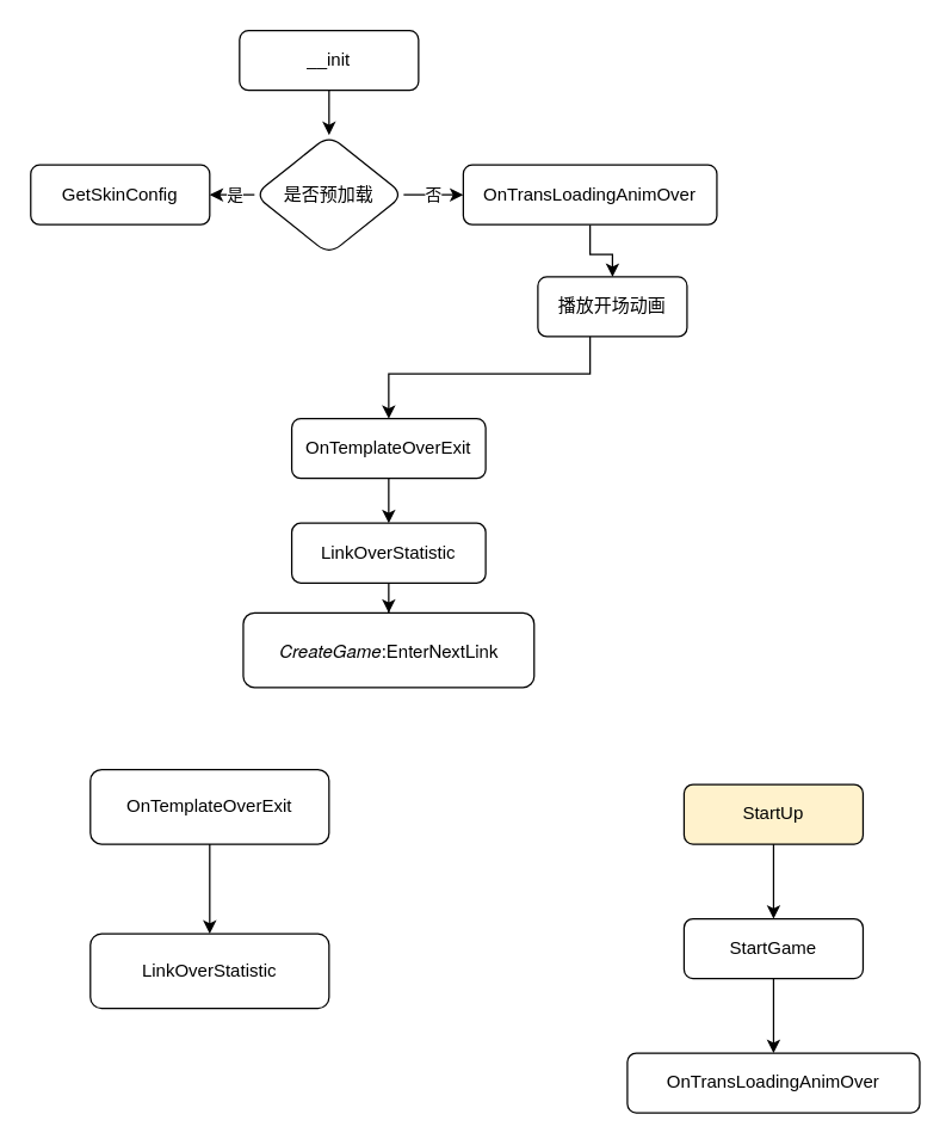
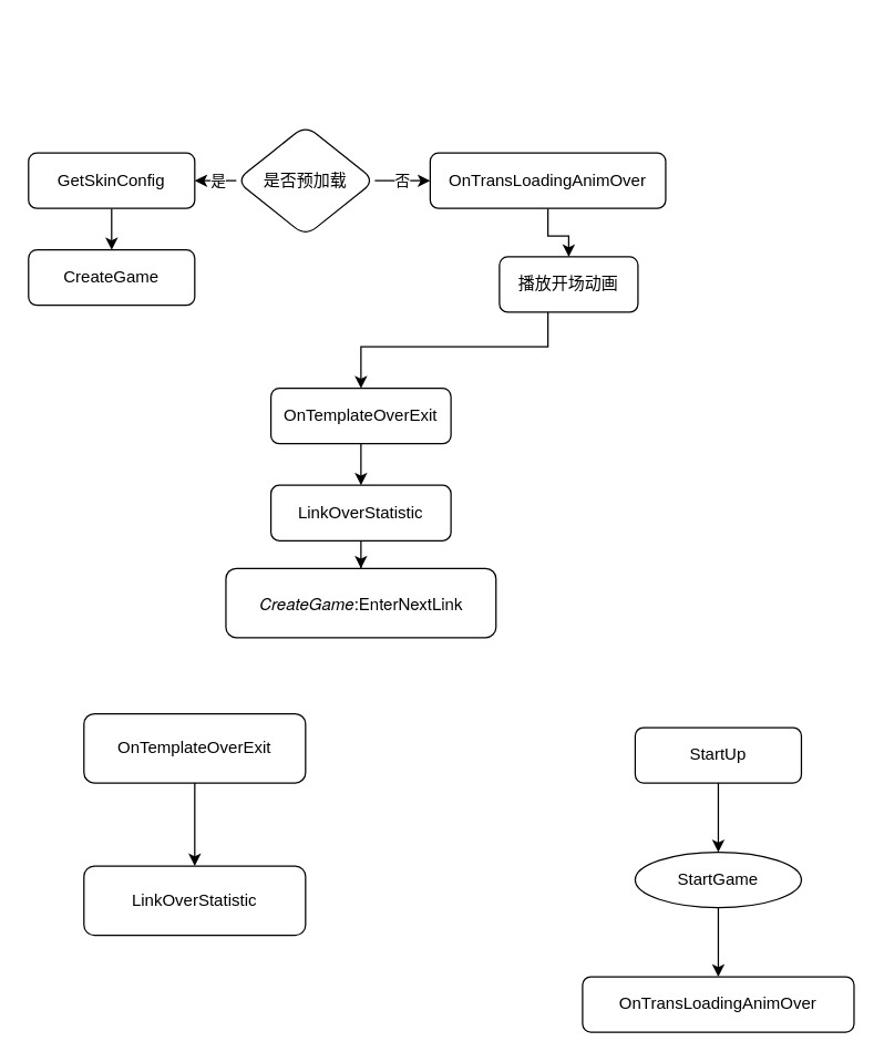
  <mxCell id="0" />
  <mxCell id="1" parent="0" />
- <mxCell id="2" value="" style="edgeStyle=orthogonalEdgeStyle;rounded=0;orthogonalLoop=1;jettySize=auto;html=1;fontColor=#000000;" edge="1" parent="1" source="3" target="18"><mxGeometry relative="1" as="geometry" /></mxCell>
- <mxCell id="3" value="__init" style="rounded=1;whiteSpace=wrap;html=1;fontSize=12;glass=0;strokeWidth=1;shadow=0;" parent="1" vertex="1"><mxGeometry x="160" y="20" width="120" height="40" as="geometry" /></mxCell>
+ <mxCell id="4" value="" style="edgeStyle=orthogonalEdgeStyle;rounded=0;orthogonalLoop=1;jettySize=auto;html=1;" edge="1" parent="1" source="5" target="6"><mxGeometry relative="1" as="geometry" /></mxCell>
  <mxCell id="5" value="GetSkinConfig" style="rounded=1;whiteSpace=wrap;html=1;fontSize=12;glass=0;strokeWidth=1;shadow=0;" vertex="1" parent="1"><mxGeometry x="20" y="110" width="120" height="40" as="geometry" /></mxCell>
+ <mxCell id="6" value="CreateGame&lt;br&gt;" style="rounded=1;whiteSpace=wrap;html=1;fontSize=12;glass=0;strokeWidth=1;shadow=0;" vertex="1" parent="1"><mxGeometry x="20" y="180" width="120" height="40" as="geometry" /></mxCell>
  <mxCell id="7" value="" style="edgeStyle=orthogonalEdgeStyle;rounded=0;orthogonalLoop=1;jettySize=auto;html=1;" edge="1" parent="1" source="8" target="10"><mxGeometry relative="1" as="geometry" /></mxCell>
- <mxCell id="8" value="StartUp" style="rounded=1;whiteSpace=wrap;html=1;fontSize=12;glass=0;strokeWidth=1;shadow=0;fillColor=#fff2cc;" vertex="1" parent="1"><mxGeometry x="458" y="525" width="120" height="40" as="geometry" /></mxCell>
+ <mxCell id="8" value="StartUp" style="rounded=1;whiteSpace=wrap;html=1;fontSize=12;glass=0;strokeWidth=1;shadow=0;" vertex="1" parent="1"><mxGeometry x="458" y="525" width="120" height="40" as="geometry" /></mxCell>
  <mxCell id="9" value="" style="edgeStyle=orthogonalEdgeStyle;rounded=0;orthogonalLoop=1;jettySize=auto;html=1;" edge="1" parent="1" source="10" target="11"><mxGeometry relative="1" as="geometry" /></mxCell>
- <mxCell id="10" value="StartGame" style="rounded=1;whiteSpace=wrap;html=1;fontSize=12;glass=0;strokeWidth=1;shadow=0;" vertex="1" parent="1"><mxGeometry x="458" y="615" width="120" height="40" as="geometry" /></mxCell>
+ <mxCell id="10" value="StartGame" style="ellipse;whiteSpace=wrap;html=1;fontSize=12;glass=0;strokeWidth=1;shadow=0;" vertex="1" parent="1"><mxGeometry x="458" y="615" width="120" height="40" as="geometry" /></mxCell>
  <mxCell id="11" value="OnTransLoadingAnimOver&lt;br&gt;" style="rounded=1;whiteSpace=wrap;html=1;fontSize=12;glass=0;strokeWidth=1;shadow=0;" vertex="1" parent="1"><mxGeometry x="420" y="705" width="196" height="40" as="geometry" /></mxCell>
  <mxCell id="12" value="" style="edgeStyle=orthogonalEdgeStyle;rounded=0;orthogonalLoop=1;jettySize=auto;html=1;" edge="1" parent="1" source="13" target="14"><mxGeometry relative="1" as="geometry" /></mxCell>
  <mxCell id="13" value="OnTemplateOverExit" style="rounded=1;whiteSpace=wrap;html=1;fontSize=12;glass=0;strokeWidth=1;shadow=0;" vertex="1" parent="1"><mxGeometry x="60" y="515" width="160" height="50" as="geometry" /></mxCell>
  <mxCell id="14" value="LinkOverStatistic" style="rounded=1;whiteSpace=wrap;html=1;fontSize=12;glass=0;strokeWidth=1;shadow=0;" vertex="1" parent="1"><mxGeometry x="60" y="625" width="160" height="50" as="geometry" /></mxCell>
  <mxCell id="15" value="否" style="edgeStyle=orthogonalEdgeStyle;rounded=0;orthogonalLoop=1;jettySize=auto;html=1;fontColor=#000000;" edge="1" parent="1" source="18" target="20"><mxGeometry relative="1" as="geometry" /></mxCell>
  <mxCell id="16" value="" style="edgeStyle=orthogonalEdgeStyle;rounded=0;orthogonalLoop=1;jettySize=auto;html=1;fontColor=#000000;" edge="1" parent="1" source="18" target="5"><mxGeometry relative="1" as="geometry" /></mxCell>
  <mxCell id="17" value="是&lt;br&gt;" style="edgeLabel;html=1;align=center;verticalAlign=middle;resizable=0;points=[];fontColor=#000000;" vertex="1" connectable="0" parent="16"><mxGeometry x="-0.46" y="-1" relative="1" as="geometry"><mxPoint as="offset" /></mxGeometry></mxCell>
  <mxCell id="18" value="是否预加载" style="rhombus;whiteSpace=wrap;html=1;rounded=1;glass=0;strokeWidth=1;shadow=0;" vertex="1" parent="1"><mxGeometry x="170" y="90" width="100" height="80" as="geometry" /></mxCell>
  <mxCell id="19" value="" style="edgeStyle=orthogonalEdgeStyle;rounded=0;orthogonalLoop=1;jettySize=auto;html=1;fontColor=#000000;" edge="1" parent="1" source="20" target="22"><mxGeometry relative="1" as="geometry" /></mxCell>
  <mxCell id="20" value="OnTransLoadingAnimOver" style="whiteSpace=wrap;html=1;rounded=1;glass=0;strokeWidth=1;shadow=0;" vertex="1" parent="1"><mxGeometry x="310" y="110" width="170" height="40" as="geometry" /></mxCell>
  <mxCell id="21" value="" style="edgeStyle=orthogonalEdgeStyle;rounded=0;orthogonalLoop=1;jettySize=auto;html=1;fontColor=#000000;" edge="1" parent="1" source="22" target="24"><mxGeometry relative="1" as="geometry"><Array as="points"><mxPoint x="395" y="250" /><mxPoint x="260" y="250" /></Array></mxGeometry></mxCell>
  <mxCell id="22" value="播放开场动画" style="whiteSpace=wrap;html=1;rounded=1;glass=0;strokeWidth=1;shadow=0;" vertex="1" parent="1"><mxGeometry x="360" y="185" width="100" height="40" as="geometry" /></mxCell>
  <mxCell id="23" value="" style="edgeStyle=orthogonalEdgeStyle;rounded=0;orthogonalLoop=1;jettySize=auto;html=1;fontColor=#000000;" edge="1" parent="1" source="24" target="26"><mxGeometry relative="1" as="geometry" /></mxCell>
  <mxCell id="24" value="OnTemplateOverExit" style="whiteSpace=wrap;html=1;rounded=1;glass=0;strokeWidth=1;shadow=0;" vertex="1" parent="1"><mxGeometry x="195" y="280" width="130" height="40" as="geometry" /></mxCell>
  <mxCell id="25" value="" style="edgeStyle=orthogonalEdgeStyle;rounded=0;orthogonalLoop=1;jettySize=auto;html=1;fontColor=#000000;" edge="1" parent="1" source="26" target="27"><mxGeometry relative="1" as="geometry" /></mxCell>
  <mxCell id="26" value="LinkOverStatistic" style="whiteSpace=wrap;html=1;rounded=1;glass=0;strokeWidth=1;shadow=0;" vertex="1" parent="1"><mxGeometry x="195" y="350" width="130" height="40" as="geometry" /></mxCell>
  <mxCell id="27" value="&lt;p style=&quot;margin: 0px; font-stretch: normal; line-height: normal; font-family: &amp;quot;Helvetica Neue&amp;quot;;&quot;&gt;&lt;i&gt;CreateGame&lt;/i&gt;:EnterNextLink&lt;/p&gt;" style="whiteSpace=wrap;html=1;rounded=1;glass=0;strokeWidth=1;shadow=0;" vertex="1" parent="1"><mxGeometry x="162.5" y="410" width="195" height="50" as="geometry" /></mxCell>
